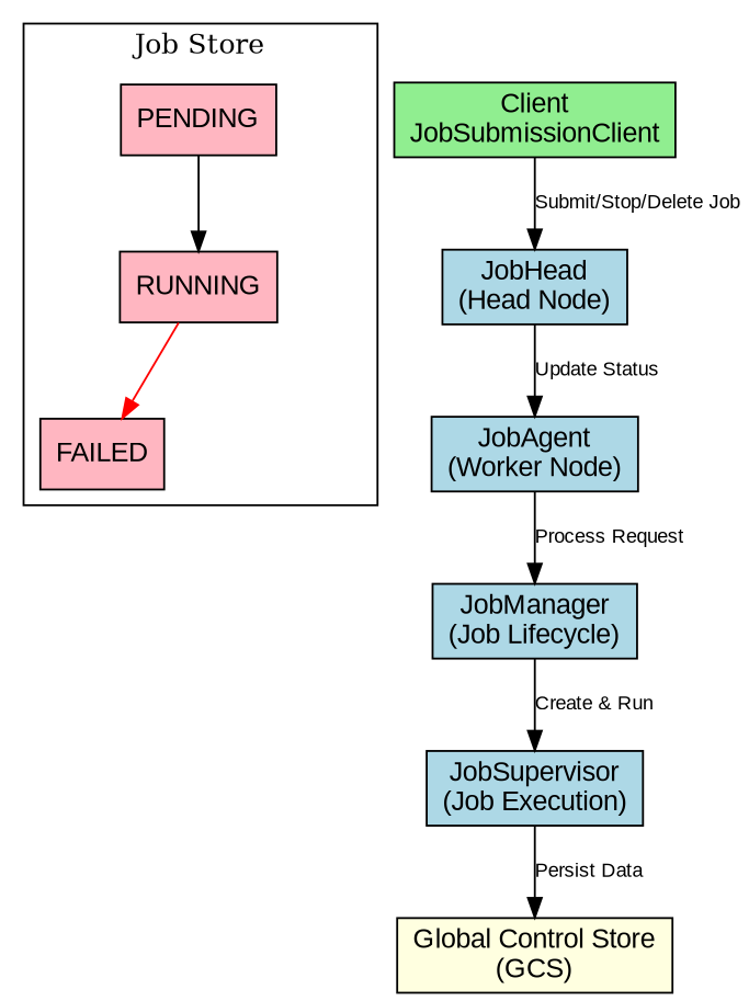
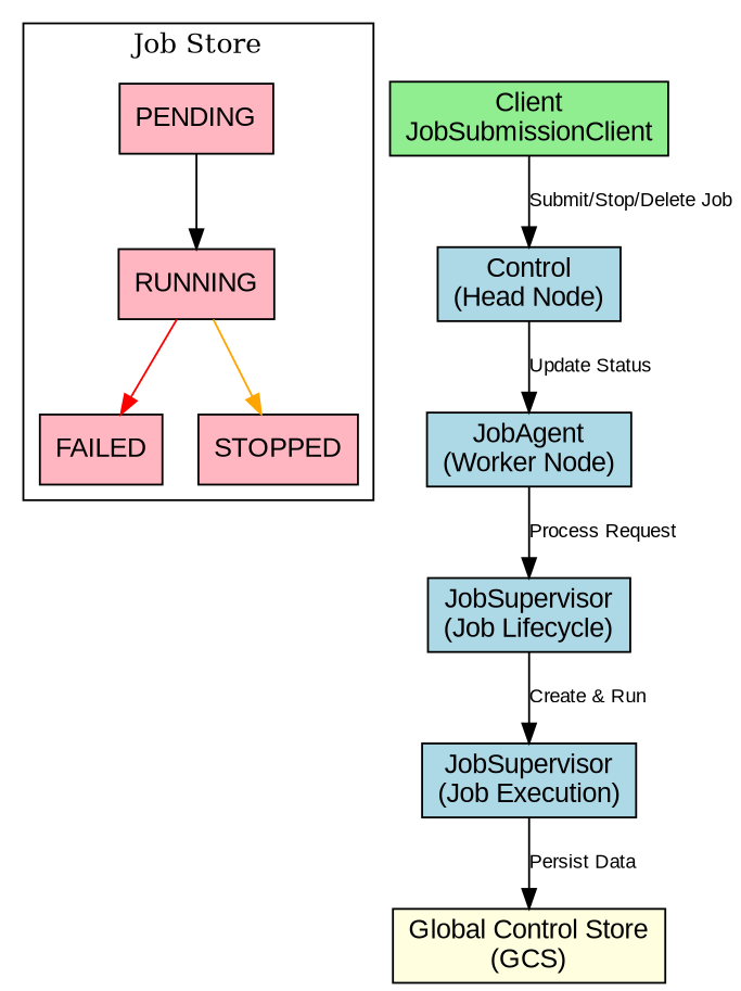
  digraph {
    rankdir=TB
    node [fillcolor=lightpink fontname=Arial shape=box style=filled]
    edge [fontname=Arial fontsize=10]
    PENDING
    RUNNING
    FAILED
+   STOPPED
    n5 [fillcolor=lightgreen label="Client\nJobSubmissionClient"]
-   n6 [fillcolor=lightblue label="JobHead\n(Head Node)"]
+   n6 [fillcolor=lightblue label="Control\n(Head Node)"]
    n7 [fillcolor=lightblue label="JobAgent\n(Worker Node)"]
-   n8 [fillcolor=lightblue label="JobManager\n(Job Lifecycle)"]
+   n8 [fillcolor=lightblue label="JobSupervisor\n(Job Lifecycle)"]
    n9 [fillcolor=lightblue label="JobSupervisor\n(Job Execution)"]
    n10 [fillcolor=lightyellow label="Global Control Store\n(GCS)"]
    subgraph cluster_1 {
      label="Job Store"
      PENDING
      RUNNING
      FAILED
+     STOPPED
    }
    PENDING -> RUNNING
    RUNNING -> FAILED [color=red]
+   RUNNING -> STOPPED [color=orange]
    n5 -> n6 [label="Submit/Stop/Delete Job"]
    n6 -> n7 [label="Update Status"]
    n7 -> n8 [label="Process Request"]
    n8 -> n9 [label="Create & Run"]
    n9 -> n10 [label="Persist Data"]
  }
